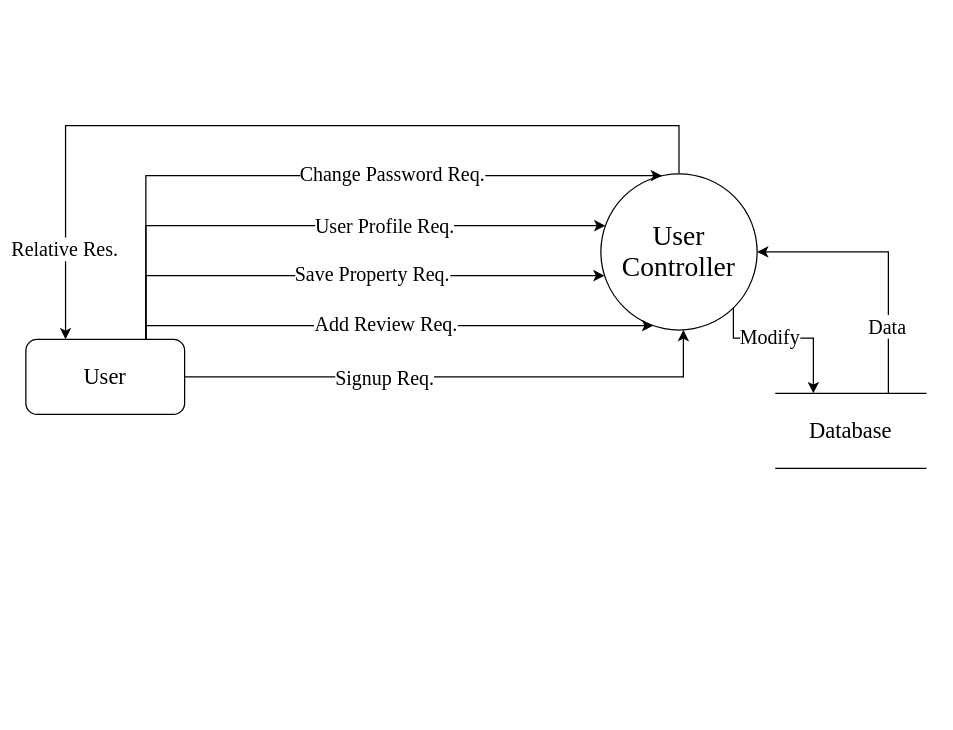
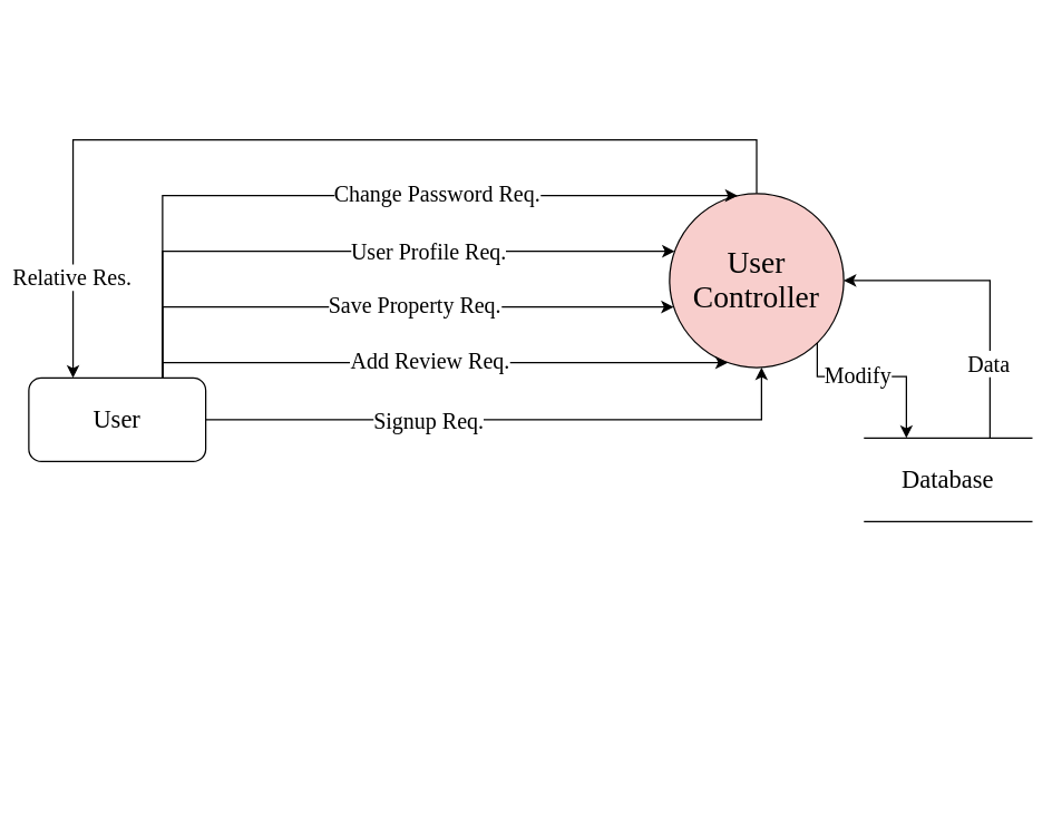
  <mxCell id="0" />
  <mxCell id="1" parent="0" />
  <mxCell id="2" style="edgeStyle=elbowEdgeStyle;rounded=0;sketch=0;jumpStyle=none;jumpSize=6;orthogonalLoop=1;jettySize=auto;elbow=vertical;html=1;entryX=0.25;entryY=0;entryDx=0;entryDy=0;shadow=0;fontSize=16;endArrow=classic;endFill=1;strokeColor=default;strokeWidth=1;fontFamily=Times New Roman;" parent="1" source="6" target="12" edge="1"><mxGeometry relative="1" as="geometry"><Array as="points"><mxPoint x="586" y="270" /></Array></mxGeometry></mxCell>
  <mxCell id="3" value="Modify" style="edgeLabel;html=1;align=center;verticalAlign=middle;resizable=0;points=[];fontSize=16;fontFamily=Times New Roman;" parent="2" vertex="1" connectable="0"><mxGeometry x="-0.196" y="2" relative="1" as="geometry"><mxPoint as="offset" /></mxGeometry></mxCell>
  <mxCell id="4" style="edgeStyle=elbowEdgeStyle;rounded=0;sketch=0;jumpStyle=none;jumpSize=6;orthogonalLoop=1;jettySize=auto;elbow=vertical;html=1;shadow=0;fontSize=16;endArrow=classic;endFill=1;strokeColor=default;strokeWidth=1;entryX=0.25;entryY=0;entryDx=0;entryDy=0;fontFamily=Times New Roman;" parent="1" source="6" target="9" edge="1"><mxGeometry relative="1" as="geometry"><Array as="points"><mxPoint x="246" y="100" /><mxPoint x="256" y="90" /><mxPoint x="306" y="80" /><mxPoint x="326" y="60" /><mxPoint x="446" y="20" /></Array></mxGeometry></mxCell>
  <mxCell id="5" value="Relative Res." style="edgeLabel;html=1;align=center;verticalAlign=middle;resizable=0;points=[];fontSize=16;fontFamily=Times New Roman;" parent="4" vertex="1" connectable="0"><mxGeometry x="0.794" y="-1" relative="1" as="geometry"><mxPoint as="offset" /></mxGeometry></mxCell>
- <mxCell id="6" value="&lt;p&gt;&lt;span style=&quot;font-size: 22px ; line-height: 1.1&quot;&gt;User Controller&lt;/span&gt;&lt;/p&gt;" style="ellipse;whiteSpace=wrap;html=1;aspect=fixed;shadow=0;sketch=0;rotation=0;fontFamily=Times New Roman;" parent="1" vertex="1"><mxGeometry x="480" y="138.5" width="125" height="125" as="geometry" /></mxCell>
+ <mxCell id="6" value="&lt;p&gt;&lt;span style=&quot;font-size: 22px ; line-height: 1.1&quot;&gt;User Controller&lt;/span&gt;&lt;/p&gt;" style="ellipse;whiteSpace=wrap;html=1;aspect=fixed;shadow=0;sketch=0;rotation=0;fontFamily=Times New Roman;fillColor=#f8cecc;" parent="1" vertex="1"><mxGeometry x="480" y="138.5" width="125" height="125" as="geometry" /></mxCell>
  <mxCell id="7" style="edgeStyle=orthogonalEdgeStyle;rounded=0;orthogonalLoop=1;jettySize=auto;html=1;fontFamily=Times New Roman;fontSize=14;endArrow=classic;endFill=1;" parent="1" source="9" target="6" edge="1"><mxGeometry relative="1" as="geometry"><Array as="points"><mxPoint x="546" y="301" /></Array></mxGeometry></mxCell>
  <mxCell id="8" value="Signup Req." style="edgeLabel;html=1;align=center;verticalAlign=middle;resizable=0;points=[];fontSize=16;fontFamily=Times New Roman;" parent="7" vertex="1" connectable="0"><mxGeometry x="-0.134" y="3" relative="1" as="geometry"><mxPoint x="-30" y="3" as="offset" /></mxGeometry></mxCell>
  <mxCell id="9" value="&lt;font style=&quot;font-size: 18px&quot;&gt;User&lt;/font&gt;" style="whiteSpace=wrap;html=1;fontFamily=Times New Roman;rounded=1;" parent="1" vertex="1"><mxGeometry x="20" y="271" width="127" height="60" as="geometry" /></mxCell>
  <mxCell id="10" style="edgeStyle=elbowEdgeStyle;rounded=0;sketch=0;jumpStyle=none;jumpSize=6;orthogonalLoop=1;jettySize=auto;elbow=vertical;html=1;exitX=0.75;exitY=0;exitDx=0;exitDy=0;entryX=1;entryY=0.5;entryDx=0;entryDy=0;shadow=0;fontSize=16;endArrow=classic;endFill=1;strokeColor=default;strokeWidth=1;fontFamily=Times New Roman;" parent="1" source="12" target="6" edge="1"><mxGeometry relative="1" as="geometry"><Array as="points"><mxPoint x="680" y="201" /></Array></mxGeometry></mxCell>
  <mxCell id="11" value="Data" style="edgeLabel;html=1;align=center;verticalAlign=middle;resizable=0;points=[];fontSize=16;fontFamily=Times New Roman;" parent="10" vertex="1" connectable="0"><mxGeometry x="-0.508" y="2" relative="1" as="geometry"><mxPoint as="offset" /></mxGeometry></mxCell>
  <mxCell id="12" value="&lt;font style=&quot;font-size: 18px&quot;&gt;Database&lt;/font&gt;" style="shape=partialRectangle;whiteSpace=wrap;html=1;left=0;right=0;fillColor=default;rounded=0;shadow=0;glass=0;sketch=0;fontFamily=Times New Roman;fontSize=16;gradientColor=none;" parent="1" vertex="1"><mxGeometry x="620" y="314.13" width="120" height="60" as="geometry" /></mxCell>
  <mxCell id="13" style="edgeStyle=elbowEdgeStyle;rounded=0;sketch=0;jumpStyle=none;jumpSize=6;orthogonalLoop=1;jettySize=auto;elbow=vertical;html=1;shadow=0;fontSize=16;endArrow=classic;endFill=1;strokeColor=default;strokeWidth=1;fontFamily=Times New Roman;" parent="1" source="9" target="6" edge="1"><mxGeometry relative="1" as="geometry"><Array as="points"><mxPoint x="116" y="180" /><mxPoint x="396" y="180" /><mxPoint x="396" y="190" /><mxPoint x="396" y="220" /><mxPoint x="386" y="240" /><mxPoint x="406" y="210" /><mxPoint x="376" y="240" /><mxPoint x="320" y="181" /></Array><mxPoint x="205" y="287.88" as="sourcePoint" /><mxPoint x="435" y="187.88" as="targetPoint" /></mxGeometry></mxCell>
  <mxCell id="14" value="User Profile Req." style="edgeLabel;html=1;align=center;verticalAlign=middle;resizable=0;points=[];fontSize=16;fontFamily=Times New Roman;" parent="13" vertex="1" connectable="0"><mxGeometry x="0.382" y="1" relative="1" as="geometry"><mxPoint x="-36" as="offset" /></mxGeometry></mxCell>
  <mxCell id="15" style="edgeStyle=elbowEdgeStyle;rounded=0;sketch=0;jumpStyle=none;jumpSize=6;orthogonalLoop=1;jettySize=auto;elbow=vertical;html=1;shadow=0;fontSize=16;endArrow=classic;endFill=1;strokeColor=default;strokeWidth=1;fontFamily=Times New Roman;" parent="1" source="9" target="6" edge="1"><mxGeometry relative="1" as="geometry"><Array as="points"><mxPoint x="116" y="140" /><mxPoint x="186" y="140" /><mxPoint x="136" y="160" /><mxPoint x="406" y="140" /><mxPoint x="406" y="180" /><mxPoint x="396" y="200" /><mxPoint x="330" y="141" /></Array><mxPoint x="205" y="287.88" as="sourcePoint" /><mxPoint x="406" y="150" as="targetPoint" /></mxGeometry></mxCell>
  <mxCell id="16" value="Change Password Req." style="edgeLabel;html=1;align=center;verticalAlign=middle;resizable=0;points=[];fontSize=16;fontFamily=Times New Roman;" parent="15" vertex="1" connectable="0"><mxGeometry x="0.074" relative="1" as="geometry"><mxPoint x="35" y="-2" as="offset" /></mxGeometry></mxCell>
  <mxCell id="17" style="edgeStyle=elbowEdgeStyle;rounded=0;sketch=0;jumpStyle=none;jumpSize=6;orthogonalLoop=1;jettySize=auto;elbow=vertical;html=1;shadow=0;fontSize=16;endArrow=classic;endFill=1;strokeColor=default;strokeWidth=1;fontFamily=Times New Roman;" parent="1" source="9" target="6" edge="1"><mxGeometry relative="1" as="geometry"><Array as="points"><mxPoint x="116" y="260" /><mxPoint x="376" y="380" /><mxPoint x="376" y="540" /><mxPoint x="376.75" y="545.81" /><mxPoint x="381.5" y="561.62" /></Array><mxPoint x="116" y="416.81" as="sourcePoint" /><mxPoint x="499.056" y="331.004" as="targetPoint" /></mxGeometry></mxCell>
  <mxCell id="18" value="Add Review Req." style="edgeLabel;html=1;align=center;verticalAlign=middle;resizable=0;points=[];fontSize=16;fontFamily=Times New Roman;" parent="17" connectable="0" vertex="1"><mxGeometry x="-0.086" y="2" relative="1" as="geometry"><mxPoint x="11" as="offset" /></mxGeometry></mxCell>
  <mxCell id="19" style="edgeStyle=elbowEdgeStyle;rounded=0;sketch=0;jumpStyle=none;jumpSize=6;orthogonalLoop=1;jettySize=auto;elbow=vertical;html=1;shadow=0;fontSize=16;endArrow=classic;endFill=1;strokeColor=default;strokeWidth=1;fontFamily=Times New Roman;" parent="1" source="9" target="6" edge="1"><mxGeometry relative="1" as="geometry"><Array as="points"><mxPoint x="116" y="220" /><mxPoint x="396" y="220" /><mxPoint x="386" y="250" /><mxPoint x="416" y="350" /><mxPoint x="366" y="350" /><mxPoint x="376" y="500" /><mxPoint x="376.75" y="504.81" /><mxPoint x="381.5" y="520.62" /></Array><mxPoint x="116" y="375.81" as="sourcePoint" /><mxPoint x="499.056" y="290.004" as="targetPoint" /></mxGeometry></mxCell>
  <mxCell id="20" value="Save Property Req." style="edgeLabel;html=1;align=center;verticalAlign=middle;resizable=0;points=[];fontSize=16;fontFamily=Times New Roman;" parent="19" connectable="0" vertex="1"><mxGeometry x="-0.086" y="2" relative="1" as="geometry"><mxPoint x="40" as="offset" /></mxGeometry></mxCell>
